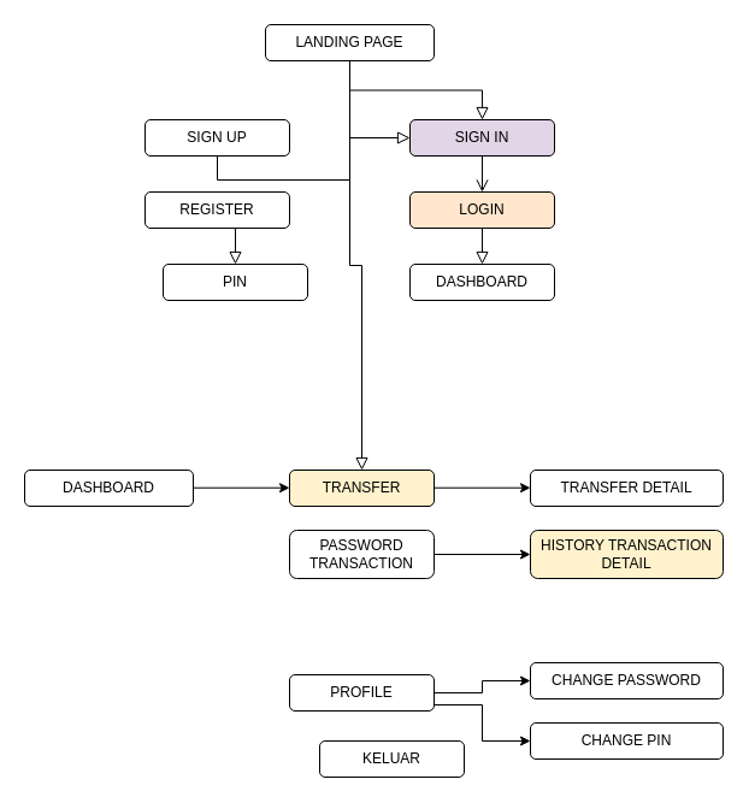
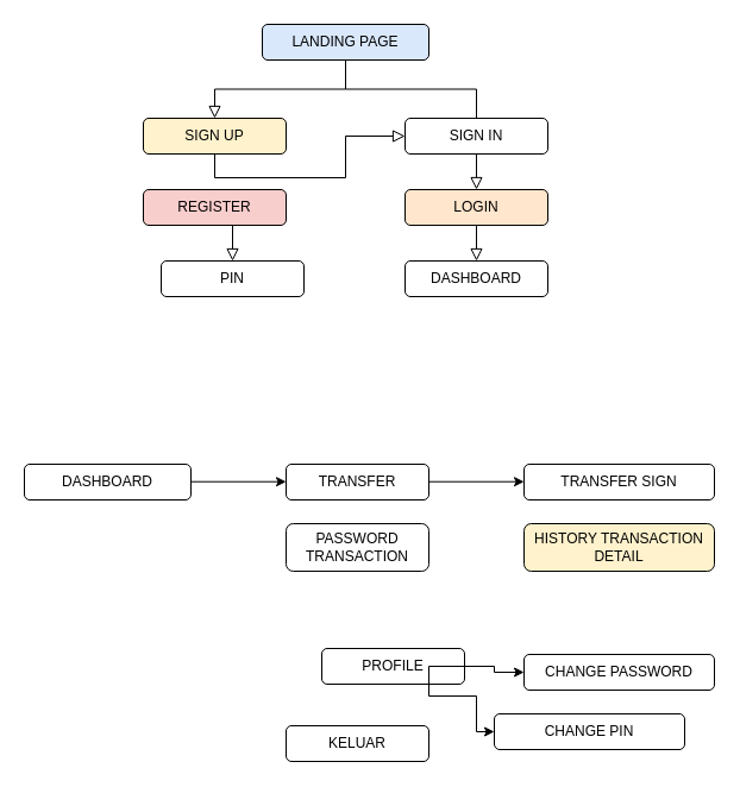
  <mxCell id="0" />
  <mxCell id="1" parent="0" />
- <mxCell id="2" value="" style="rounded=0;html=1;jettySize=auto;orthogonalLoop=1;fontSize=11;endArrow=block;endFill=0;endSize=8;strokeWidth=1;shadow=0;labelBackgroundColor=none;edgeStyle=orthogonalEdgeStyle;exitX=0.5;exitY=1;exitDx=0;exitDy=0;" parent="1" source="3" target="16" edge="1"><mxGeometry relative="1" as="geometry"><mxPoint x="300" y="99.999" as="sourcePoint" /><mxPoint x="290" y="90" as="targetPoint" /></mxGeometry></mxCell>
- <mxCell id="3" value="LANDING PAGE" style="rounded=1;whiteSpace=wrap;html=1;fontSize=12;glass=0;strokeWidth=1;shadow=0;" parent="1" vertex="1"><mxGeometry x="220" y="20" width="140" height="30" as="geometry" /></mxCell>
- <mxCell id="4" value="SIGN UP" style="rounded=1;whiteSpace=wrap;html=1;" vertex="1" parent="1"><mxGeometry x="120" y="99" width="120" height="30" as="geometry" /></mxCell>
- <mxCell id="5" value="REGISTER" style="rounded=1;whiteSpace=wrap;html=1;" vertex="1" parent="1"><mxGeometry x="120" y="159" width="120" height="30" as="geometry" /></mxCell>
+ <mxCell id="2" value="" style="rounded=0;html=1;jettySize=auto;orthogonalLoop=1;fontSize=11;endArrow=block;endFill=0;endSize=8;strokeWidth=1;shadow=0;labelBackgroundColor=none;edgeStyle=orthogonalEdgeStyle;exitX=0.5;exitY=1;exitDx=0;exitDy=0;entryX=0.5;entryY=0;entryDx=0;entryDy=0;" parent="1" source="3" target="4" edge="1"><mxGeometry relative="1" as="geometry"><mxPoint x="300" y="99.999" as="sourcePoint" /><mxPoint x="290" y="90" as="targetPoint" /></mxGeometry></mxCell>
+ <mxCell id="3" value="LANDING PAGE" style="rounded=1;whiteSpace=wrap;html=1;fontSize=12;glass=0;strokeWidth=1;shadow=0;fillColor=#dae8fc;" parent="1" vertex="1"><mxGeometry x="220" y="20" width="140" height="30" as="geometry" /></mxCell>
+ <mxCell id="4" value="SIGN UP" style="rounded=1;whiteSpace=wrap;html=1;fillColor=#fff2cc;" vertex="1" parent="1"><mxGeometry x="120" y="99" width="120" height="30" as="geometry" /></mxCell>
+ <mxCell id="5" value="REGISTER" style="rounded=1;whiteSpace=wrap;html=1;fillColor=#f8cecc;" vertex="1" parent="1"><mxGeometry x="120" y="159" width="120" height="30" as="geometry" /></mxCell>
  <mxCell id="6" value="" style="rounded=0;html=1;jettySize=auto;orthogonalLoop=1;fontSize=11;endArrow=block;endFill=0;endSize=8;strokeWidth=1;shadow=0;labelBackgroundColor=none;edgeStyle=orthogonalEdgeStyle;exitX=0.5;exitY=1;exitDx=0;exitDy=0;" edge="1" parent="1" source="4" target="9"><mxGeometry relative="1" as="geometry"><mxPoint x="280" y="109" as="sourcePoint" /><mxPoint x="180" y="149" as="targetPoint" /></mxGeometry></mxCell>
  <mxCell id="7" value="PIN" style="rounded=1;whiteSpace=wrap;html=1;" vertex="1" parent="1"><mxGeometry x="135" y="219" width="120" height="30" as="geometry" /></mxCell>
  <mxCell id="8" value="" style="rounded=0;html=1;jettySize=auto;orthogonalLoop=1;fontSize=11;endArrow=block;endFill=0;endSize=8;strokeWidth=1;shadow=0;labelBackgroundColor=none;edgeStyle=orthogonalEdgeStyle;exitX=0.5;exitY=1;exitDx=0;exitDy=0;entryX=0.5;entryY=0;entryDx=0;entryDy=0;" edge="1" parent="1" target="7"><mxGeometry relative="1" as="geometry"><mxPoint x="180" y="189" as="sourcePoint" /><mxPoint x="180" y="209" as="targetPoint" /></mxGeometry></mxCell>
- <mxCell id="9" value="SIGN IN" style="rounded=1;whiteSpace=wrap;html=1;fillColor=#e1d5e7;" vertex="1" parent="1"><mxGeometry x="340" y="99" width="120" height="30" as="geometry" /></mxCell>
+ <mxCell id="9" value="SIGN IN" style="rounded=1;whiteSpace=wrap;html=1;" vertex="1" parent="1"><mxGeometry x="340" y="99" width="120" height="30" as="geometry" /></mxCell>
  <mxCell id="10" value="LOGIN" style="rounded=1;whiteSpace=wrap;html=1;fillColor=#ffe6cc;" vertex="1" parent="1"><mxGeometry x="340" y="159" width="120" height="30" as="geometry" /></mxCell>
- <mxCell id="11" value="" style="rounded=0;html=1;jettySize=auto;orthogonalLoop=1;fontSize=11;endArrow=open;endFill=0;endSize=8;strokeWidth=1;shadow=0;labelBackgroundColor=none;edgeStyle=orthogonalEdgeStyle;exitX=0.5;exitY=1;exitDx=0;exitDy=0;entryX=0.5;entryY=0;entryDx=0;entryDy=0;" edge="1" parent="1" source="9" target="10"><mxGeometry relative="1" as="geometry"><mxPoint x="500" y="109" as="sourcePoint" /><mxPoint x="400" y="149" as="targetPoint" /></mxGeometry></mxCell>
+ <mxCell id="11" value="" style="rounded=0;html=1;jettySize=auto;orthogonalLoop=1;fontSize=11;endArrow=block;endFill=0;endSize=8;strokeWidth=1;shadow=0;labelBackgroundColor=none;edgeStyle=orthogonalEdgeStyle;exitX=0.5;exitY=1;exitDx=0;exitDy=0;entryX=0.5;entryY=0;entryDx=0;entryDy=0;" edge="1" parent="1" source="9" target="10"><mxGeometry relative="1" as="geometry"><mxPoint x="500" y="109" as="sourcePoint" /><mxPoint x="400" y="149" as="targetPoint" /></mxGeometry></mxCell>
  <mxCell id="12" value="DASHBOARD" style="rounded=1;whiteSpace=wrap;html=1;" vertex="1" parent="1"><mxGeometry x="340" y="219" width="120" height="30" as="geometry" /></mxCell>
  <mxCell id="13" value="" style="rounded=0;html=1;jettySize=auto;orthogonalLoop=1;fontSize=11;endArrow=block;endFill=0;endSize=8;strokeWidth=1;shadow=0;labelBackgroundColor=none;edgeStyle=orthogonalEdgeStyle;exitX=0.5;exitY=1;exitDx=0;exitDy=0;entryX=0.5;entryY=0;entryDx=0;entryDy=0;" edge="1" parent="1" target="12"><mxGeometry relative="1" as="geometry"><mxPoint x="400" y="189" as="sourcePoint" /><mxPoint x="400" y="209" as="targetPoint" /></mxGeometry></mxCell>
- <mxCell id="14" value="" style="rounded=0;html=1;jettySize=auto;orthogonalLoop=1;fontSize=11;endArrow=block;endFill=0;endSize=8;strokeWidth=1;shadow=0;labelBackgroundColor=none;edgeStyle=orthogonalEdgeStyle;exitX=0.5;exitY=1;exitDx=0;exitDy=0;entryX=0.5;entryY=0;entryDx=0;entryDy=0;" edge="1" parent="1" source="3" target="9"><mxGeometry relative="1" as="geometry"><mxPoint x="300" y="60" as="sourcePoint" /><mxPoint x="190" y="109" as="targetPoint" /></mxGeometry></mxCell>
+ <mxCell id="14" value="" style="rounded=0;html=1;jettySize=auto;orthogonalLoop=1;fontSize=11;endArrow=none;endFill=0;endSize=8;strokeWidth=1;shadow=0;labelBackgroundColor=none;edgeStyle=orthogonalEdgeStyle;exitX=0.5;exitY=1;exitDx=0;exitDy=0;entryX=0.5;entryY=0;entryDx=0;entryDy=0;" edge="1" parent="1" source="3" target="9"><mxGeometry relative="1" as="geometry"><mxPoint x="300" y="60" as="sourcePoint" /><mxPoint x="190" y="109" as="targetPoint" /></mxGeometry></mxCell>
  <mxCell id="15" value="DASHBOARD" style="rounded=1;whiteSpace=wrap;html=1;fontSize=12;glass=0;strokeWidth=1;shadow=0;" vertex="1" parent="1"><mxGeometry x="20" y="390" width="140" height="30" as="geometry" /></mxCell>
- <mxCell id="16" value="TRANSFER" style="rounded=1;whiteSpace=wrap;html=1;fillColor=#fff2cc;" vertex="1" parent="1"><mxGeometry x="240" y="390" width="120" height="30" as="geometry" /></mxCell>
- <mxCell id="17" value="" style="edgeStyle=orthogonalEdgeStyle;rounded=0;orthogonalLoop=1;jettySize=auto;html=1;" edge="1" parent="1" source="18" target="22"><mxGeometry relative="1" as="geometry" /></mxCell>
+ <mxCell id="16" value="TRANSFER" style="rounded=1;whiteSpace=wrap;html=1;" vertex="1" parent="1"><mxGeometry x="240" y="390" width="120" height="30" as="geometry" /></mxCell>
  <mxCell id="18" value="PASSWORD TRANSACTION" style="rounded=1;whiteSpace=wrap;html=1;" vertex="1" parent="1"><mxGeometry x="240" y="440" width="120" height="40" as="geometry" /></mxCell>
  <mxCell id="19" value="" style="edgeStyle=orthogonalEdgeStyle;rounded=0;orthogonalLoop=1;jettySize=auto;html=1;" edge="1" parent="1" source="20" target="23"><mxGeometry relative="1" as="geometry" /></mxCell>
- <mxCell id="20" value="PROFILE" style="rounded=1;whiteSpace=wrap;html=1;" vertex="1" parent="1"><mxGeometry x="240" y="560" width="120" height="30" as="geometry" /></mxCell>
- <mxCell id="21" value="KELUAR" style="rounded=1;whiteSpace=wrap;html=1;" vertex="1" parent="1"><mxGeometry x="265" y="615" width="120" height="30" as="geometry" /></mxCell>
+ <mxCell id="20" value="PROFILE" style="rounded=1;whiteSpace=wrap;html=1;" vertex="1" parent="1"><mxGeometry x="270" y="545" width="120" height="30" as="geometry" /></mxCell>
+ <mxCell id="21" value="KELUAR" style="rounded=1;whiteSpace=wrap;html=1;" vertex="1" parent="1"><mxGeometry x="240" y="610" width="120" height="30" as="geometry" /></mxCell>
  <mxCell id="22" value="HISTORY TRANSACTION DETAIL" style="whiteSpace=wrap;html=1;rounded=1;fillColor=#fff2cc;" vertex="1" parent="1"><mxGeometry x="440" y="440" width="160" height="40" as="geometry" /></mxCell>
  <mxCell id="23" value="CHANGE PASSWORD" style="whiteSpace=wrap;html=1;rounded=1;" vertex="1" parent="1"><mxGeometry x="440" y="550" width="160" height="30" as="geometry" /></mxCell>
- <mxCell id="24" value="CHANGE PIN" style="whiteSpace=wrap;html=1;rounded=1;" vertex="1" parent="1"><mxGeometry x="440" y="600" width="160" height="30" as="geometry" /></mxCell>
+ <mxCell id="24" value="CHANGE PIN" style="whiteSpace=wrap;html=1;rounded=1;" vertex="1" parent="1"><mxGeometry x="415" y="600" width="160" height="30" as="geometry" /></mxCell>
  <mxCell id="25" value="" style="edgeStyle=orthogonalEdgeStyle;rounded=0;orthogonalLoop=1;jettySize=auto;html=1;exitX=1;exitY=0.5;exitDx=0;exitDy=0;entryX=0;entryY=0.5;entryDx=0;entryDy=0;" edge="1" parent="1" source="20" target="24"><mxGeometry relative="1" as="geometry"><mxPoint x="370" y="585" as="sourcePoint" /><mxPoint x="450" y="585" as="targetPoint" /><Array as="points"><mxPoint x="360" y="585" /><mxPoint x="400" y="585" /><mxPoint x="400" y="615" /></Array></mxGeometry></mxCell>
- <mxCell id="26" value="TRANSFER DETAIL" style="rounded=1;whiteSpace=wrap;html=1;" vertex="1" parent="1"><mxGeometry x="440" y="390" width="160" height="30" as="geometry" /></mxCell>
+ <mxCell id="26" value="TRANSFER SIGN" style="rounded=1;whiteSpace=wrap;html=1;" vertex="1" parent="1"><mxGeometry x="440" y="390" width="160" height="30" as="geometry" /></mxCell>
  <mxCell id="27" value="" style="edgeStyle=orthogonalEdgeStyle;rounded=0;orthogonalLoop=1;jettySize=auto;html=1;" edge="1" parent="1"><mxGeometry relative="1" as="geometry"><mxPoint x="360" y="404.71" as="sourcePoint" /><mxPoint x="440" y="404.71" as="targetPoint" /></mxGeometry></mxCell>
  <mxCell id="28" value="" style="edgeStyle=orthogonalEdgeStyle;rounded=0;orthogonalLoop=1;jettySize=auto;html=1;" edge="1" parent="1"><mxGeometry relative="1" as="geometry"><mxPoint x="160" y="404.71" as="sourcePoint" /><mxPoint x="240" y="404.71" as="targetPoint" /></mxGeometry></mxCell>
